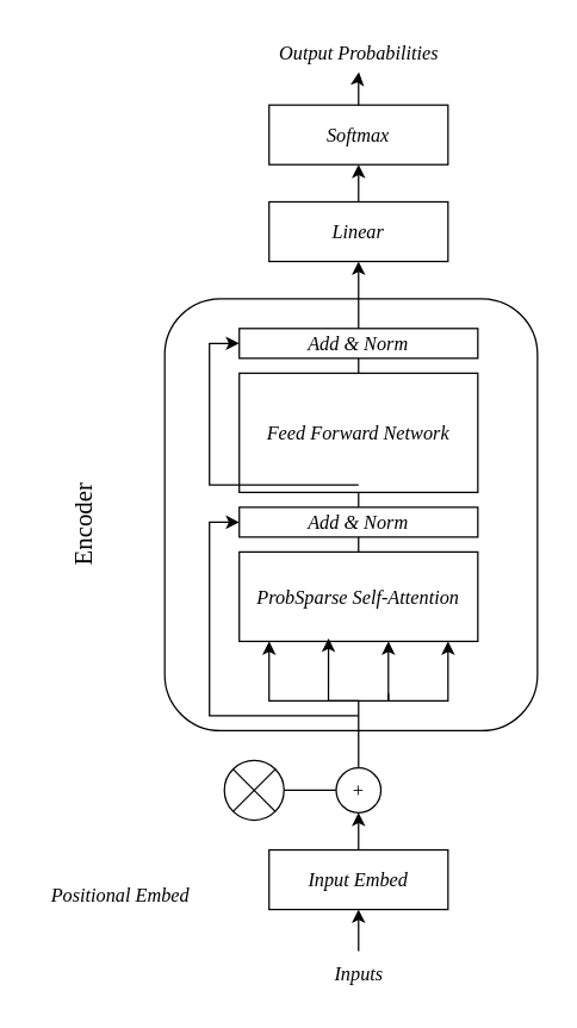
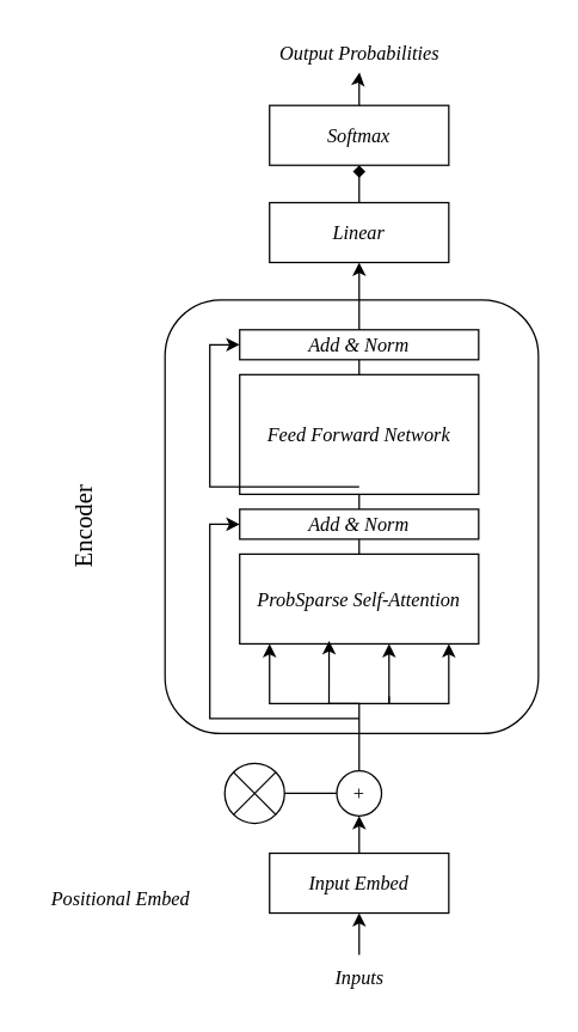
  <mxCell id="0" />
  <mxCell id="1" parent="0" />
  <mxCell id="2" value="&lt;div&gt;&lt;br/&gt;&lt;/div&gt;" style="rounded=1;whiteSpace=wrap;html=1;fillColor=none;fontFamily=Times New Roman;fontSize=13;fontStyle=2" vertex="1" parent="1"><mxGeometry x="110" y="200" width="250" height="290" as="geometry" /></mxCell>
  <mxCell id="3" style="edgeStyle=orthogonalEdgeStyle;rounded=0;orthogonalLoop=1;jettySize=auto;html=1;entryX=0.5;entryY=1;entryDx=0;entryDy=0;fontStyle=2" edge="1" parent="1" source="4" target="9"><mxGeometry relative="1" as="geometry" /></mxCell>
  <mxCell id="4" value="&lt;span&gt;Input Embed&lt;/span&gt;" style="rounded=0;whiteSpace=wrap;html=1;fontFamily=Times New Roman;fontSize=13;fontStyle=2" vertex="1" parent="1"><mxGeometry x="180" y="570" width="120" height="40" as="geometry" /></mxCell>
  <mxCell id="5" value="" style="verticalLabelPosition=bottom;verticalAlign=top;html=1;shape=mxgraph.flowchart.or;fontFamily=Times New Roman;fontSize=13;fontStyle=2" vertex="1" parent="1"><mxGeometry x="150" y="510" width="40" height="40" as="geometry" /></mxCell>
  <mxCell id="6" style="edgeStyle=orthogonalEdgeStyle;rounded=0;orthogonalLoop=1;jettySize=auto;html=1;entryX=0.5;entryY=1;entryDx=0;entryDy=0;fontStyle=2" edge="1" parent="1" source="7" target="23"><mxGeometry relative="1" as="geometry" /></mxCell>
  <mxCell id="7" value="ProbSparse Self-Attention" style="rounded=1;whiteSpace=wrap;html=1;arcSize=0;fontFamily=Times New Roman;fontSize=13;fontStyle=2" vertex="1" parent="1"><mxGeometry x="160" y="370" width="160" height="60" as="geometry" /></mxCell>
  <mxCell id="8" style="edgeStyle=orthogonalEdgeStyle;rounded=0;orthogonalLoop=1;jettySize=auto;html=1;entryX=0.374;entryY=0.967;entryDx=0;entryDy=0;entryPerimeter=0;fontStyle=2" edge="1" parent="1" source="9" target="7"><mxGeometry relative="1" as="geometry"><Array as="points"><mxPoint x="240" y="470" /><mxPoint x="220" y="470" /></Array></mxGeometry></mxCell>
  <mxCell id="9" value="&lt;font&gt;+&lt;/font&gt;" style="ellipse;whiteSpace=wrap;html=1;aspect=fixed;fontFamily=Times New Roman;fontSize=13;fontStyle=2" vertex="1" parent="1"><mxGeometry x="225" y="515" width="30" height="30" as="geometry" /></mxCell>
  <mxCell id="10" value="&lt;span&gt;Add &amp;amp; Norm&lt;/span&gt;" style="rounded=1;whiteSpace=wrap;html=1;arcSize=0;fontFamily=Times New Roman;fontSize=13;fontStyle=2" vertex="1" parent="1"><mxGeometry x="160" y="340" width="160" height="20" as="geometry" /></mxCell>
  <mxCell id="11" value="&lt;span&gt;Feed Forward Network&lt;/span&gt;" style="rounded=1;whiteSpace=wrap;html=1;arcSize=0;fontFamily=Times New Roman;fontSize=13;fontStyle=2" vertex="1" parent="1"><mxGeometry x="160" y="250" width="160" height="80" as="geometry" /></mxCell>
  <mxCell id="12" value="&lt;span&gt;Positional Embed&lt;/span&gt;" style="text;html=1;align=center;verticalAlign=middle;resizable=0;points=[];autosize=1;strokeColor=none;fillColor=none;fontFamily=Times New Roman;fontSize=13;fontStyle=2" vertex="1" parent="1"><mxGeometry x="20" y="585" width="120" height="30" as="geometry" /></mxCell>
  <mxCell id="13" style="edgeStyle=orthogonalEdgeStyle;rounded=0;orthogonalLoop=1;jettySize=auto;html=1;entryX=0.5;entryY=1;entryDx=0;entryDy=0;fontStyle=2" edge="1" parent="1" source="14" target="4"><mxGeometry relative="1" as="geometry" /></mxCell>
  <mxCell id="14" value="&lt;span&gt;Inputs&lt;/span&gt;" style="text;html=1;align=center;verticalAlign=middle;resizable=0;points=[];autosize=1;strokeColor=none;fillColor=none;fontSize=13;fontFamily=Times New Roman;fontStyle=2" vertex="1" parent="1"><mxGeometry x="210" y="638" width="60" height="30" as="geometry" /></mxCell>
  <mxCell id="15" value="" style="endArrow=none;html=1;rounded=0;exitX=1;exitY=0.5;exitDx=0;exitDy=0;exitPerimeter=0;entryX=0;entryY=0.5;entryDx=0;entryDy=0;fontStyle=2" edge="1" parent="1" source="5" target="9"><mxGeometry width="50" height="50" relative="1" as="geometry"><mxPoint x="190" y="520" as="sourcePoint" /><mxPoint x="240" y="470" as="targetPoint" /></mxGeometry></mxCell>
  <mxCell id="16" value="" style="ellipse;whiteSpace=wrap;html=1;align=center;aspect=fixed;fillColor=none;strokeColor=none;resizable=0;perimeter=centerPerimeter;rotatable=0;allowArrows=0;points=[];outlineConnect=1;fontStyle=2" vertex="1" parent="1"><mxGeometry x="355" y="430" width="10" height="10" as="geometry" /></mxCell>
  <mxCell id="17" style="edgeStyle=orthogonalEdgeStyle;rounded=0;orthogonalLoop=1;jettySize=auto;html=1;entryX=0;entryY=0.5;entryDx=0;entryDy=0;fontStyle=2" edge="1" parent="1" target="10"><mxGeometry relative="1" as="geometry"><mxPoint x="240" y="480" as="sourcePoint" /><Array as="points"><mxPoint x="140" y="480" /><mxPoint x="140" y="350" /></Array></mxGeometry></mxCell>
  <mxCell id="18" style="edgeStyle=orthogonalEdgeStyle;rounded=0;orthogonalLoop=1;jettySize=auto;html=1;fontStyle=2" edge="1" parent="1"><mxGeometry relative="1" as="geometry"><mxPoint x="240" y="470" as="sourcePoint" /><mxPoint x="180" y="430" as="targetPoint" /><Array as="points"><mxPoint x="240" y="470" /><mxPoint x="180" y="470" /></Array></mxGeometry></mxCell>
  <mxCell id="19" style="edgeStyle=orthogonalEdgeStyle;rounded=0;orthogonalLoop=1;jettySize=auto;html=1;fontStyle=2" edge="1" parent="1"><mxGeometry relative="1" as="geometry"><mxPoint x="240" y="470" as="sourcePoint" /><mxPoint x="260" y="430" as="targetPoint" /><Array as="points"><mxPoint x="240" y="470" /><mxPoint x="260" y="470" /></Array></mxGeometry></mxCell>
  <mxCell id="20" value="&lt;span&gt;Add &amp;amp; Norm&lt;/span&gt;" style="rounded=1;whiteSpace=wrap;html=1;arcSize=0;fontFamily=Times New Roman;fontSize=13;fontStyle=2" vertex="1" parent="1"><mxGeometry x="160" y="220" width="160" height="20" as="geometry" /></mxCell>
  <mxCell id="21" style="edgeStyle=orthogonalEdgeStyle;rounded=0;orthogonalLoop=1;jettySize=auto;html=1;entryX=0;entryY=0.5;entryDx=0;entryDy=0;fontStyle=2" edge="1" parent="1" target="20"><mxGeometry relative="1" as="geometry"><mxPoint x="240" y="325" as="sourcePoint" /><Array as="points"><mxPoint x="140" y="325" /><mxPoint x="140" y="230" /></Array></mxGeometry></mxCell>
- <mxCell id="22" style="edgeStyle=orthogonalEdgeStyle;rounded=0;orthogonalLoop=1;jettySize=auto;html=1;entryX=0.5;entryY=1;entryDx=0;entryDy=0;fontStyle=2" edge="1" parent="1" source="23" target="24"><mxGeometry relative="1" as="geometry" /></mxCell>
+ <mxCell id="22" style="edgeStyle=orthogonalEdgeStyle;rounded=0;orthogonalLoop=1;jettySize=auto;html=1;entryX=0.5;entryY=1;entryDx=0;entryDy=0;fontStyle=2;endArrow=diamond;" edge="1" parent="1" source="23" target="24"><mxGeometry relative="1" as="geometry" /></mxCell>
  <mxCell id="23" value="&lt;span&gt;Linear&lt;/span&gt;" style="rounded=0;whiteSpace=wrap;html=1;fontFamily=Times New Roman;fontSize=13;fontStyle=2" vertex="1" parent="1"><mxGeometry x="180" y="135" width="120" height="40" as="geometry" /></mxCell>
  <mxCell id="24" value="&lt;span&gt;Softmax&lt;/span&gt;" style="rounded=0;whiteSpace=wrap;html=1;fontFamily=Times New Roman;fontSize=13;fontStyle=2" vertex="1" parent="1"><mxGeometry x="180" y="70" width="120" height="40" as="geometry" /></mxCell>
  <mxCell id="25" value="&lt;span&gt;Output Probabilities&lt;/span&gt;" style="text;html=1;align=center;verticalAlign=middle;resizable=0;points=[];autosize=1;strokeColor=none;fillColor=none;fontSize=13;fontFamily=Times New Roman;fontStyle=2" vertex="1" parent="1"><mxGeometry x="175" y="20" width="130" height="30" as="geometry" /></mxCell>
  <mxCell id="26" style="edgeStyle=orthogonalEdgeStyle;rounded=0;orthogonalLoop=1;jettySize=auto;html=1;entryX=0.502;entryY=0.929;entryDx=0;entryDy=0;entryPerimeter=0;fontStyle=2" edge="1" parent="1" source="24" target="25"><mxGeometry relative="1" as="geometry" /></mxCell>
  <mxCell id="27" style="edgeStyle=orthogonalEdgeStyle;rounded=0;orthogonalLoop=1;jettySize=auto;html=1;entryX=0.643;entryY=0.793;entryDx=0;entryDy=0;entryPerimeter=0;fontStyle=2" edge="1" parent="1"><mxGeometry relative="1" as="geometry"><mxPoint x="260" y="465.005" as="sourcePoint" /><mxPoint x="300" y="430" as="targetPoint" /><Array as="points"><mxPoint x="260" y="470" /><mxPoint x="300" y="470" /></Array></mxGeometry></mxCell>
  <mxCell id="28" value="&lt;font style=&quot;font-size: 20px;&quot; face=&quot;Times New Roman&quot;&gt;&lt;sup&gt;Encoder&amp;nbsp;&lt;/sup&gt;&lt;/font&gt;" style="text;html=1;align=center;verticalAlign=middle;resizable=0;points=[];autosize=1;strokeColor=none;fillColor=none;rotation=-90;" vertex="1" parent="1"><mxGeometry x="20" y="330" width="80" height="40" as="geometry" /></mxCell>
